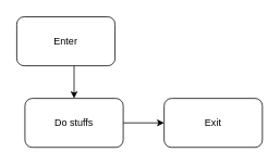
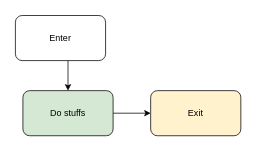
  <mxCell id="0" />
  <mxCell id="1" parent="0" />
  <mxCell id="2" style="edgeStyle=orthogonalEdgeStyle;rounded=0;orthogonalLoop=1;jettySize=auto;html=1;" edge="1" parent="1" source="3"><mxGeometry relative="1" as="geometry"><mxPoint x="90" y="120" as="targetPoint" /><Array as="points"><mxPoint x="90" y="90" /><mxPoint x="90" y="90" /></Array></mxGeometry></mxCell>
  <mxCell id="3" value="Enter" style="rounded=1;whiteSpace=wrap;html=1;" vertex="1" parent="1"><mxGeometry x="20" y="20" width="120" height="60" as="geometry" /></mxCell>
  <mxCell id="4" style="edgeStyle=orthogonalEdgeStyle;rounded=0;orthogonalLoop=1;jettySize=auto;html=1;" edge="1" parent="1" source="5"><mxGeometry relative="1" as="geometry"><mxPoint x="200" y="150" as="targetPoint" /></mxGeometry></mxCell>
- <mxCell id="5" value="Do stuffs" style="rounded=1;whiteSpace=wrap;html=1;" vertex="1" parent="1"><mxGeometry x="30" y="120" width="120" height="60" as="geometry" /></mxCell>
- <mxCell id="6" value="Exit" style="rounded=1;whiteSpace=wrap;html=1;" vertex="1" parent="1"><mxGeometry x="200" y="120" width="120" height="60" as="geometry" /></mxCell>
+ <mxCell id="5" value="Do stuffs" style="rounded=1;whiteSpace=wrap;html=1;fillColor=#d5e8d4;" vertex="1" parent="1"><mxGeometry x="30" y="120" width="120" height="60" as="geometry" /></mxCell>
+ <mxCell id="6" value="Exit" style="rounded=1;whiteSpace=wrap;html=1;fillColor=#fff2cc;" vertex="1" parent="1"><mxGeometry x="200" y="120" width="120" height="60" as="geometry" /></mxCell>
